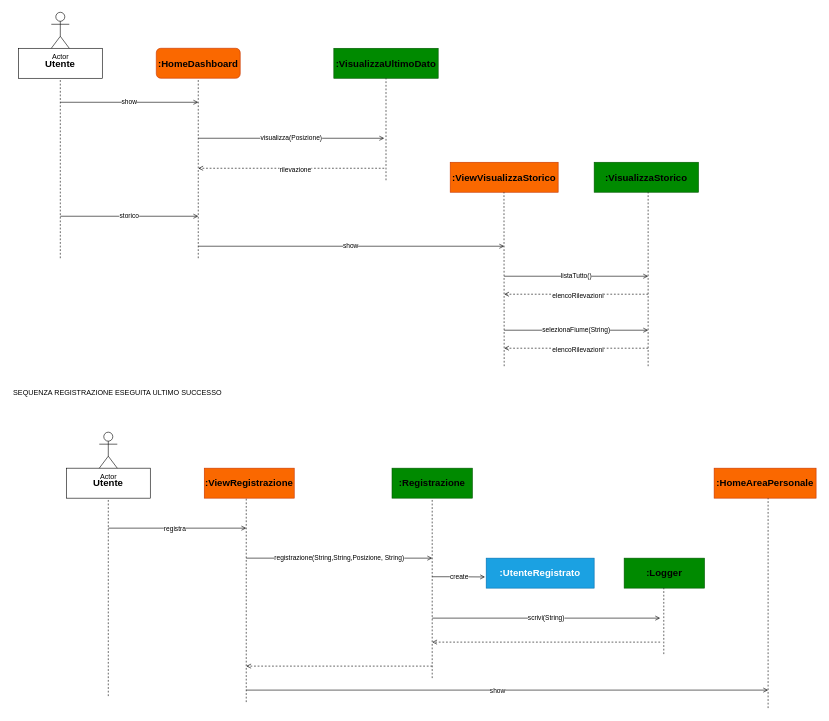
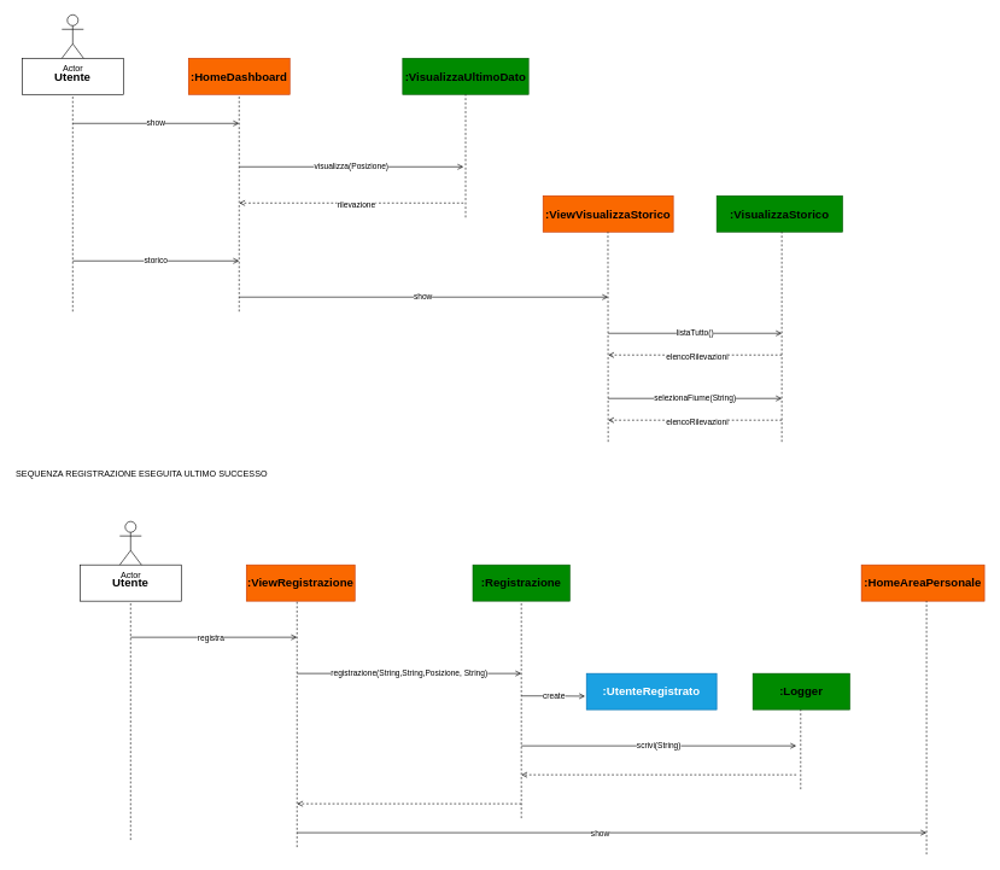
  <mxCell id="0" />
  <mxCell id="1" parent="0" />
  <mxCell id="2" value="&lt;span style=&quot;font-size: 16px; font-weight: 700;&quot;&gt;Utente&lt;/span&gt;" style="html=1;whiteSpace=wrap;fontColor=default;" vertex="1" parent="1"><mxGeometry x="30" y="80" width="140" height="50" as="geometry" /></mxCell>
  <mxCell id="3" value="" style="endArrow=none;dashed=1;html=1;rounded=0;entryX=0.5;entryY=1;entryDx=0;entryDy=0;" edge="1" parent="1" target="2"><mxGeometry width="50" height="50" relative="1" as="geometry"><mxPoint x="100" y="430" as="sourcePoint" /><mxPoint x="120" y="170" as="targetPoint" /></mxGeometry></mxCell>
- <mxCell id="4" value="&lt;span style=&quot;font-size: 16px; font-weight: 700;&quot;&gt;:HomeDashboard&lt;/span&gt;" style="html=1;whiteSpace=wrap;fontColor=#000000;fillColor=#fa6800;strokeColor=#C73500;rounded=1;" vertex="1" parent="1"><mxGeometry x="260" y="80" width="140" height="50" as="geometry" /></mxCell>
+ <mxCell id="4" value="&lt;span style=&quot;font-size: 16px; font-weight: 700;&quot;&gt;:HomeDashboard&lt;/span&gt;" style="html=1;whiteSpace=wrap;fontColor=#000000;fillColor=#fa6800;strokeColor=#C73500;" vertex="1" parent="1"><mxGeometry x="260" y="80" width="140" height="50" as="geometry" /></mxCell>
  <mxCell id="5" value="" style="endArrow=none;dashed=1;html=1;rounded=0;entryX=0.5;entryY=1;entryDx=0;entryDy=0;" edge="1" parent="1" target="4"><mxGeometry width="50" height="50" relative="1" as="geometry"><mxPoint x="330" y="430" as="sourcePoint" /><mxPoint x="350" y="170" as="targetPoint" /><Array as="points"><mxPoint x="330" y="230" /></Array></mxGeometry></mxCell>
  <mxCell id="6" value="&lt;span style=&quot;font-size: 16px; font-weight: 700;&quot;&gt;&lt;font style=&quot;color: rgb(0, 0, 0);&quot;&gt;:VisualizzaUltimoDato&lt;/font&gt;&lt;/span&gt;" style="html=1;whiteSpace=wrap;fontColor=#ffffff;fillColor=#008a00;strokeColor=#005700;" vertex="1" parent="1"><mxGeometry x="556" y="80" width="174" height="50" as="geometry" /></mxCell>
  <mxCell id="7" value="" style="endArrow=none;dashed=1;html=1;rounded=0;" edge="1" parent="1"><mxGeometry width="50" height="50" relative="1" as="geometry"><mxPoint x="643" y="300" as="sourcePoint" /><mxPoint x="643" y="130" as="targetPoint" /></mxGeometry></mxCell>
  <mxCell id="8" value="" style="endArrow=open;dashed=1;endFill=0;html=1;rounded=0;" edge="1" parent="1"><mxGeometry width="160" relative="1" as="geometry"><mxPoint x="640" y="280" as="sourcePoint" /><mxPoint x="330" y="280" as="targetPoint" /></mxGeometry></mxCell>
  <mxCell id="9" value="rilevazione" style="edgeLabel;html=1;align=center;verticalAlign=middle;resizable=0;points=[];" connectable="0" vertex="1" parent="8"><mxGeometry x="-0.039" y="1" relative="1" as="geometry"><mxPoint as="offset" /></mxGeometry></mxCell>
  <mxCell id="10" value="Actor" style="shape=umlActor;verticalLabelPosition=bottom;verticalAlign=top;html=1;" vertex="1" parent="1"><mxGeometry x="85" y="20" width="30" height="60" as="geometry" /></mxCell>
  <mxCell id="11" value="" style="endArrow=open;html=1;rounded=0;endFill=0;" edge="1" parent="1"><mxGeometry width="50" height="50" relative="1" as="geometry"><mxPoint x="330" y="230" as="sourcePoint" /><mxPoint x="640" y="230" as="targetPoint" /></mxGeometry></mxCell>
  <mxCell id="12" value="visualizza(Posizione)" style="edgeLabel;html=1;align=center;verticalAlign=middle;resizable=0;points=[];" connectable="0" vertex="1" parent="11"><mxGeometry x="-0.007" y="1" relative="1" as="geometry"><mxPoint as="offset" /></mxGeometry></mxCell>
  <mxCell id="13" value="" style="endArrow=open;html=1;rounded=0;endFill=0;" edge="1" parent="1"><mxGeometry width="50" height="50" relative="1" as="geometry"><mxPoint x="100" y="170" as="sourcePoint" /><mxPoint x="330" y="170" as="targetPoint" /></mxGeometry></mxCell>
  <mxCell id="14" value="show" style="edgeLabel;html=1;align=center;verticalAlign=middle;resizable=0;points=[];" connectable="0" vertex="1" parent="13"><mxGeometry x="-0.007" y="1" relative="1" as="geometry"><mxPoint as="offset" /></mxGeometry></mxCell>
  <mxCell id="15" value="" style="endArrow=open;html=1;rounded=0;endFill=0;" edge="1" parent="1"><mxGeometry width="50" height="50" relative="1" as="geometry"><mxPoint x="100" y="360" as="sourcePoint" /><mxPoint x="330" y="360" as="targetPoint" /></mxGeometry></mxCell>
  <mxCell id="16" value="storico" style="edgeLabel;html=1;align=center;verticalAlign=middle;resizable=0;points=[];" connectable="0" vertex="1" parent="15"><mxGeometry x="-0.007" y="1" relative="1" as="geometry"><mxPoint as="offset" /></mxGeometry></mxCell>
  <mxCell id="17" value="" style="endArrow=open;html=1;rounded=0;endFill=0;" edge="1" parent="1"><mxGeometry width="50" height="50" relative="1" as="geometry"><mxPoint x="330" y="410" as="sourcePoint" /><mxPoint x="840" y="410" as="targetPoint" /></mxGeometry></mxCell>
  <mxCell id="18" value="show" style="edgeLabel;html=1;align=center;verticalAlign=middle;resizable=0;points=[];" connectable="0" vertex="1" parent="17"><mxGeometry x="-0.007" y="1" relative="1" as="geometry"><mxPoint as="offset" /></mxGeometry></mxCell>
  <mxCell id="19" value="&lt;span style=&quot;font-size: 16px; font-weight: 700;&quot;&gt;:ViewVisualizzaStorico&lt;/span&gt;" style="html=1;whiteSpace=wrap;fontColor=#000000;fillColor=#fa6800;strokeColor=#C73500;" vertex="1" parent="1"><mxGeometry x="750" y="270" width="180" height="50" as="geometry" /></mxCell>
  <mxCell id="20" value="" style="endArrow=none;dashed=1;html=1;rounded=0;" edge="1" parent="1"><mxGeometry width="50" height="50" relative="1" as="geometry"><mxPoint x="840" y="610" as="sourcePoint" /><mxPoint x="839.66" y="320" as="targetPoint" /></mxGeometry></mxCell>
  <mxCell id="21" value="&lt;span style=&quot;font-size: 16px; font-weight: 700;&quot;&gt;&lt;font style=&quot;color: rgb(0, 0, 0);&quot;&gt;:VisualizzaStorico&lt;/font&gt;&lt;/span&gt;" style="html=1;whiteSpace=wrap;fillColor=#008a00;strokeColor=#005700;shadow=0;fontColor=#ffffff;" vertex="1" parent="1"><mxGeometry x="990" y="270" width="174" height="50" as="geometry" /></mxCell>
  <mxCell id="22" value="" style="endArrow=none;dashed=1;html=1;rounded=0;" edge="1" parent="1"><mxGeometry width="50" height="50" relative="1" as="geometry"><mxPoint x="1080" y="610" as="sourcePoint" /><mxPoint x="1080" y="320" as="targetPoint" /></mxGeometry></mxCell>
  <mxCell id="23" value="" style="endArrow=open;html=1;rounded=0;endFill=0;" edge="1" parent="1"><mxGeometry width="50" height="50" relative="1" as="geometry"><mxPoint x="840" y="460" as="sourcePoint" /><mxPoint x="1080" y="460" as="targetPoint" /></mxGeometry></mxCell>
  <mxCell id="24" value="listaTutto()" style="edgeLabel;html=1;align=center;verticalAlign=middle;resizable=0;points=[];" connectable="0" vertex="1" parent="23"><mxGeometry x="-0.007" y="1" relative="1" as="geometry"><mxPoint as="offset" /></mxGeometry></mxCell>
  <mxCell id="25" value="" style="endArrow=open;dashed=1;endFill=0;html=1;rounded=0;" edge="1" parent="1"><mxGeometry width="160" relative="1" as="geometry"><mxPoint x="1080" y="490" as="sourcePoint" /><mxPoint x="840" y="490" as="targetPoint" /></mxGeometry></mxCell>
  <mxCell id="26" value="elencoRilevazioni" style="edgeLabel;html=1;align=center;verticalAlign=middle;resizable=0;points=[];" connectable="0" vertex="1" parent="25"><mxGeometry x="-0.039" y="1" relative="1" as="geometry"><mxPoint x="-3" as="offset" /></mxGeometry></mxCell>
  <mxCell id="27" value="" style="endArrow=open;html=1;rounded=0;endFill=0;" edge="1" parent="1"><mxGeometry width="50" height="50" relative="1" as="geometry"><mxPoint x="840" y="550" as="sourcePoint" /><mxPoint x="1080" y="550" as="targetPoint" /></mxGeometry></mxCell>
  <mxCell id="28" value="selezionaFiume(String)" style="edgeLabel;html=1;align=center;verticalAlign=middle;resizable=0;points=[];" connectable="0" vertex="1" parent="27"><mxGeometry x="-0.007" y="1" relative="1" as="geometry"><mxPoint as="offset" /></mxGeometry></mxCell>
  <mxCell id="29" value="" style="endArrow=open;dashed=1;endFill=0;html=1;rounded=0;" edge="1" parent="1"><mxGeometry width="160" relative="1" as="geometry"><mxPoint x="1080" y="580" as="sourcePoint" /><mxPoint x="840" y="580" as="targetPoint" /></mxGeometry></mxCell>
  <mxCell id="30" value="elencoRilevazioni" style="edgeLabel;html=1;align=center;verticalAlign=middle;resizable=0;points=[];" connectable="0" vertex="1" parent="29"><mxGeometry x="-0.039" y="1" relative="1" as="geometry"><mxPoint x="-3" as="offset" /></mxGeometry></mxCell>
  <mxCell id="31" value="SEQUENZA REGISTRAZIONE ESEGUITA ULTIMO SUCCESSO" style="text;html=1;align=center;verticalAlign=middle;resizable=0;points=[];autosize=1;strokeColor=none;fillColor=none;" vertex="1" parent="1"><mxGeometry x="20" y="640" width="350" height="30" as="geometry" /></mxCell>
  <mxCell id="32" value="&lt;span style=&quot;font-size: 16px; font-weight: 700;&quot;&gt;Utente&lt;/span&gt;" style="html=1;whiteSpace=wrap;fontColor=default;" vertex="1" parent="1"><mxGeometry x="110" y="780" width="140" height="50" as="geometry" /></mxCell>
  <mxCell id="33" value="" style="endArrow=none;dashed=1;html=1;rounded=0;entryX=0.5;entryY=1;entryDx=0;entryDy=0;" edge="1" parent="1" target="32"><mxGeometry width="50" height="50" relative="1" as="geometry"><mxPoint x="180" y="1160" as="sourcePoint" /><mxPoint x="200" y="870" as="targetPoint" /></mxGeometry></mxCell>
  <mxCell id="34" value="&lt;span style=&quot;font-size: 16px; font-weight: 700;&quot;&gt;:ViewRegistrazione&lt;/span&gt;" style="html=1;whiteSpace=wrap;fontColor=#000000;fillColor=#fa6800;strokeColor=#C73500;" vertex="1" parent="1"><mxGeometry x="340" y="780" width="150" height="50" as="geometry" /></mxCell>
  <mxCell id="35" value="" style="endArrow=none;dashed=1;html=1;rounded=0;" edge="1" parent="1"><mxGeometry width="50" height="50" relative="1" as="geometry"><mxPoint x="410" y="1170" as="sourcePoint" /><mxPoint x="410" y="831" as="targetPoint" /><Array as="points"><mxPoint x="410" y="930" /></Array></mxGeometry></mxCell>
  <mxCell id="36" value="&lt;span style=&quot;font-size: 16px; font-weight: 700;&quot;&gt;&lt;font style=&quot;color: rgb(0, 0, 0);&quot;&gt;:Registrazione&lt;/font&gt;&lt;/span&gt;" style="html=1;whiteSpace=wrap;fontColor=#ffffff;fillColor=#008a00;strokeColor=#005700;" vertex="1" parent="1"><mxGeometry x="653" y="780" width="134" height="50" as="geometry" /></mxCell>
  <mxCell id="37" value="" style="endArrow=none;dashed=1;html=1;rounded=0;" edge="1" parent="1"><mxGeometry width="50" height="50" relative="1" as="geometry"><mxPoint x="720" y="1130" as="sourcePoint" /><mxPoint x="720" y="830" as="targetPoint" /></mxGeometry></mxCell>
  <mxCell id="38" value="Actor" style="shape=umlActor;verticalLabelPosition=bottom;verticalAlign=top;html=1;" vertex="1" parent="1"><mxGeometry x="165" y="720" width="30" height="60" as="geometry" /></mxCell>
  <mxCell id="39" value="" style="endArrow=open;html=1;rounded=0;endFill=0;" edge="1" parent="1"><mxGeometry width="50" height="50" relative="1" as="geometry"><mxPoint x="410" y="930" as="sourcePoint" /><mxPoint x="720" y="930" as="targetPoint" /></mxGeometry></mxCell>
  <mxCell id="40" value="registrazione(String,String,Posizione, String)" style="edgeLabel;html=1;align=center;verticalAlign=middle;resizable=0;points=[];" connectable="0" vertex="1" parent="39"><mxGeometry x="-0.007" y="1" relative="1" as="geometry"><mxPoint as="offset" /></mxGeometry></mxCell>
  <mxCell id="41" value="" style="endArrow=open;html=1;rounded=0;endFill=0;" edge="1" parent="1"><mxGeometry width="50" height="50" relative="1" as="geometry"><mxPoint x="180" y="880" as="sourcePoint" /><mxPoint x="410" y="880" as="targetPoint" /></mxGeometry></mxCell>
  <mxCell id="42" value="registra" style="edgeLabel;html=1;align=center;verticalAlign=middle;resizable=0;points=[];" connectable="0" vertex="1" parent="41"><mxGeometry x="-0.04" y="-1" relative="1" as="geometry"><mxPoint as="offset" /></mxGeometry></mxCell>
  <mxCell id="43" value="&lt;span style=&quot;font-size: 16px; font-weight: 700;&quot;&gt;:UtenteRegistrato&lt;/span&gt;" style="html=1;whiteSpace=wrap;fontColor=#ffffff;fillColor=#1ba1e2;strokeColor=#006EAF;" vertex="1" parent="1"><mxGeometry x="810" y="930" width="180" height="50" as="geometry" /></mxCell>
  <mxCell id="44" value="" style="endArrow=open;html=1;rounded=0;endFill=0;entryX=-0.011;entryY=0.627;entryDx=0;entryDy=0;entryPerimeter=0;" edge="1" parent="1" target="43"><mxGeometry width="50" height="50" relative="1" as="geometry"><mxPoint x="720" y="961" as="sourcePoint" /><mxPoint x="1150" y="890" as="targetPoint" /><Array as="points"><mxPoint x="750" y="961" /></Array></mxGeometry></mxCell>
  <mxCell id="45" value="create" style="edgeLabel;html=1;align=center;verticalAlign=middle;resizable=0;points=[];" connectable="0" vertex="1" parent="44"><mxGeometry x="-0.007" y="1" relative="1" as="geometry"><mxPoint as="offset" /></mxGeometry></mxCell>
  <mxCell id="46" value="&lt;span style=&quot;font-size: 16px; font-weight: 700;&quot;&gt;&lt;font style=&quot;color: rgb(0, 0, 0);&quot;&gt;:Logger&lt;/font&gt;&lt;/span&gt;" style="html=1;whiteSpace=wrap;fontColor=#ffffff;fillColor=#008a00;strokeColor=#005700;" vertex="1" parent="1"><mxGeometry x="1040" y="930" width="134" height="50" as="geometry" /></mxCell>
  <mxCell id="47" value="" style="endArrow=none;dashed=1;html=1;rounded=0;" edge="1" parent="1"><mxGeometry width="50" height="50" relative="1" as="geometry"><mxPoint x="1106.09" y="1090" as="sourcePoint" /><mxPoint x="1106.09" y="980" as="targetPoint" /></mxGeometry></mxCell>
  <mxCell id="48" value="" style="endArrow=open;html=1;rounded=0;endFill=0;" edge="1" parent="1"><mxGeometry width="50" height="50" relative="1" as="geometry"><mxPoint x="720" y="1030" as="sourcePoint" /><mxPoint x="1100" y="1030" as="targetPoint" /><Array as="points" /></mxGeometry></mxCell>
  <mxCell id="49" value="scrivi(String)" style="edgeLabel;html=1;align=center;verticalAlign=middle;resizable=0;points=[];" connectable="0" vertex="1" parent="48"><mxGeometry x="-0.007" y="1" relative="1" as="geometry"><mxPoint as="offset" /></mxGeometry></mxCell>
  <mxCell id="50" value="" style="endArrow=open;dashed=1;endFill=0;html=1;rounded=0;" edge="1" parent="1"><mxGeometry width="160" relative="1" as="geometry"><mxPoint x="1100" y="1070" as="sourcePoint" /><mxPoint x="720" y="1070" as="targetPoint" /></mxGeometry></mxCell>
  <mxCell id="51" value="" style="endArrow=open;dashed=1;endFill=0;html=1;rounded=0;" edge="1" parent="1"><mxGeometry width="160" relative="1" as="geometry"><mxPoint x="720" y="1110" as="sourcePoint" /><mxPoint x="410" y="1110" as="targetPoint" /></mxGeometry></mxCell>
  <mxCell id="52" value="&lt;span style=&quot;font-size: 16px; font-weight: 700;&quot;&gt;:HomeAreaPersonale&lt;/span&gt;" style="html=1;whiteSpace=wrap;fontColor=#000000;fillColor=#fa6800;strokeColor=#C73500;" vertex="1" parent="1"><mxGeometry x="1190" y="780" width="170" height="50" as="geometry" /></mxCell>
  <mxCell id="53" value="" style="endArrow=none;dashed=1;html=1;rounded=0;" edge="1" parent="1"><mxGeometry width="50" height="50" relative="1" as="geometry"><mxPoint x="1280" y="1180" as="sourcePoint" /><mxPoint x="1280" y="830" as="targetPoint" /><Array as="points"><mxPoint x="1280" y="929" /></Array></mxGeometry></mxCell>
  <mxCell id="54" value="" style="endArrow=open;html=1;rounded=0;endFill=0;" edge="1" parent="1"><mxGeometry width="50" height="50" relative="1" as="geometry"><mxPoint x="410" y="1150" as="sourcePoint" /><mxPoint x="1280" y="1150" as="targetPoint" /></mxGeometry></mxCell>
  <mxCell id="55" value="show" style="edgeLabel;html=1;align=center;verticalAlign=middle;resizable=0;points=[];" connectable="0" vertex="1" parent="54"><mxGeometry x="-0.04" y="-1" relative="1" as="geometry"><mxPoint as="offset" /></mxGeometry></mxCell>
